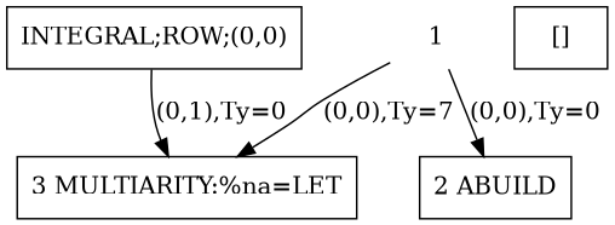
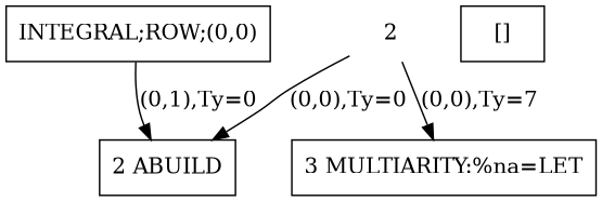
  digraph {
    newrank=true
    node [shape=rect]
    n1 [label="INTEGRAL;ROW;(0,0)"]
    n2 [label="2 ABUILD"]
    n3 [label="[]"]
-   n4 [label=1 shape=plaintext]
+   n4 [label=2 shape=plaintext]
    n5 [label="3 MULTIARITY:%na=LET"]
-   n1 -> n5 [label="(0,1),Ty=0"]
+   n1 -> n2 [label="(0,1),Ty=0"]
    n4 -> n2 [label="(0,0),Ty=0"]
    n4 -> n5 [label="(0,0),Ty=7"]
  }
